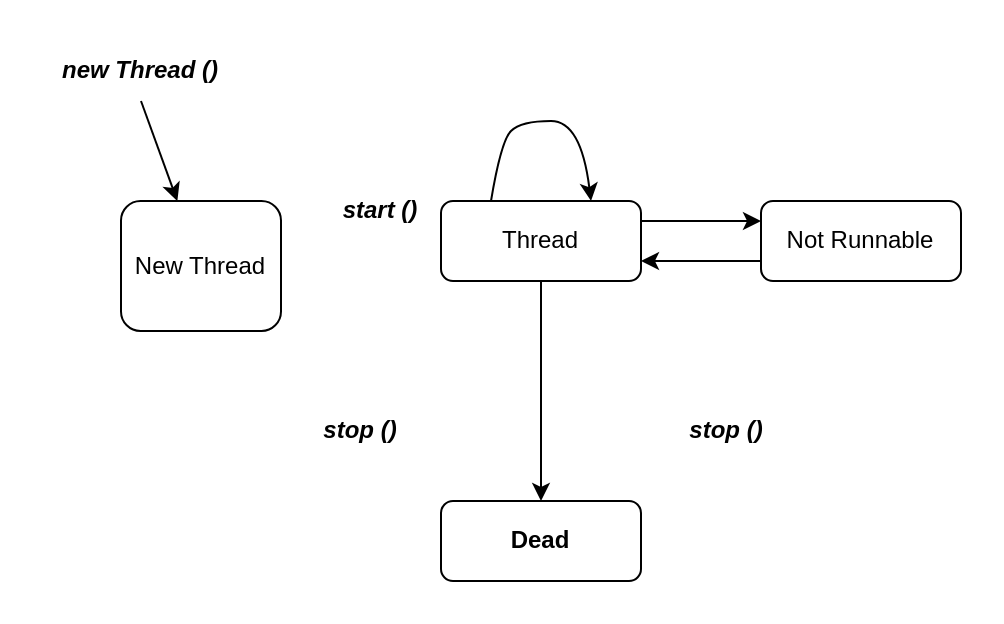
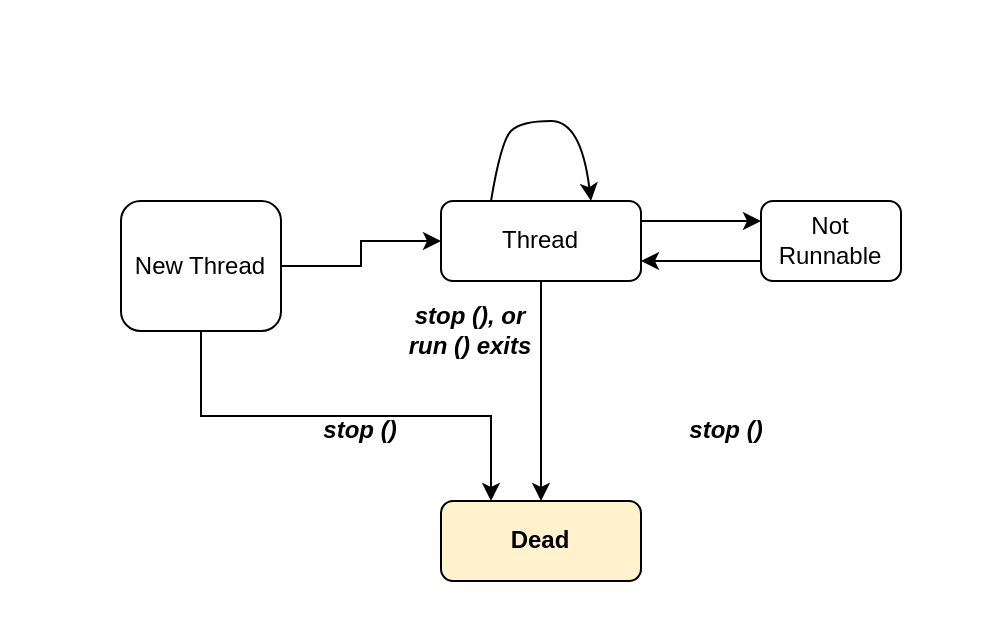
  <mxCell id="0" />
  <mxCell id="1" parent="0" />
- <mxCell id="2" value="new Thread ()" style="text;html=1;strokeColor=none;fillColor=none;align=center;verticalAlign=middle;whiteSpace=wrap;rounded=0;strokeWidth=1;fontStyle=3" vertex="1" parent="1"><mxGeometry x="20" y="20" width="100" height="30" as="geometry" /></mxCell>
- <mxCell id="3" value="" style="endArrow=classic;html=1;rounded=0;exitX=0.5;exitY=1;exitDx=0;exitDy=0;" edge="1" parent="1" source="2" target="6"><mxGeometry width="50" height="50" relative="1" as="geometry"><mxPoint x="140" y="180" as="sourcePoint" /><mxPoint x="100" y="100" as="targetPoint" /></mxGeometry></mxCell>
+ <mxCell id="4" value="" style="edgeStyle=orthogonalEdgeStyle;rounded=0;orthogonalLoop=1;jettySize=auto;html=1;" edge="1" parent="1" source="6" target="9"><mxGeometry relative="1" as="geometry" /></mxCell>
+ <mxCell id="5" style="edgeStyle=orthogonalEdgeStyle;rounded=0;orthogonalLoop=1;jettySize=auto;html=1;exitX=0.5;exitY=1;exitDx=0;exitDy=0;entryX=0.25;entryY=0;entryDx=0;entryDy=0;" edge="1" parent="1" source="6" target="13"><mxGeometry relative="1" as="geometry" /></mxCell>
  <mxCell id="6" value="New Thread" style="rounded=1;whiteSpace=wrap;html=1;strokeWidth=1;fontStyle=0" vertex="1" parent="1"><mxGeometry x="60" y="100" width="80" height="65" as="geometry" /></mxCell>
  <mxCell id="7" style="edgeStyle=orthogonalEdgeStyle;rounded=0;orthogonalLoop=1;jettySize=auto;html=1;exitX=1;exitY=0.25;exitDx=0;exitDy=0;entryX=0;entryY=0.25;entryDx=0;entryDy=0;" edge="1" parent="1" source="9" target="11"><mxGeometry relative="1" as="geometry" /></mxCell>
  <mxCell id="8" value="" style="edgeStyle=orthogonalEdgeStyle;rounded=0;orthogonalLoop=1;jettySize=auto;html=1;" edge="1" parent="1" source="9" target="13"><mxGeometry relative="1" as="geometry" /></mxCell>
  <mxCell id="9" value="Thread" style="rounded=1;whiteSpace=wrap;html=1;strokeWidth=1;" vertex="1" parent="1"><mxGeometry x="220" y="100" width="100" height="40" as="geometry" /></mxCell>
  <mxCell id="10" style="edgeStyle=orthogonalEdgeStyle;rounded=0;orthogonalLoop=1;jettySize=auto;html=1;exitX=0;exitY=0.75;exitDx=0;exitDy=0;entryX=1;entryY=0.75;entryDx=0;entryDy=0;" edge="1" parent="1" source="11" target="9"><mxGeometry relative="1" as="geometry" /></mxCell>
- <mxCell id="11" value="Not Runnable" style="rounded=1;whiteSpace=wrap;html=1;strokeWidth=1;" vertex="1" parent="1"><mxGeometry x="380" y="100" width="100" height="40" as="geometry" /></mxCell>
+ <mxCell id="11" value="Not Runnable" style="rounded=1;whiteSpace=wrap;html=1;strokeWidth=1;" vertex="1" parent="1"><mxGeometry x="380" y="100" width="70" height="40" as="geometry" /></mxCell>
  <mxCell id="12" value="" style="curved=1;endArrow=classic;html=1;rounded=0;exitX=0.25;exitY=0;exitDx=0;exitDy=0;entryX=0.75;entryY=0;entryDx=0;entryDy=0;" edge="1" parent="1" source="9" target="9"><mxGeometry width="50" height="50" relative="1" as="geometry"><mxPoint x="240" y="90" as="sourcePoint" /><mxPoint x="290" y="40" as="targetPoint" /><Array as="points"><mxPoint x="250" y="70" /><mxPoint x="260" y="60" /><mxPoint x="290" y="60" /></Array></mxGeometry></mxCell>
- <mxCell id="13" value="Dead" style="whiteSpace=wrap;html=1;rounded=1;strokeWidth=1;fontStyle=1" vertex="1" parent="1"><mxGeometry x="220" y="250" width="100" height="40" as="geometry" /></mxCell>
+ <mxCell id="13" value="Dead" style="whiteSpace=wrap;html=1;rounded=1;strokeWidth=1;fontStyle=1;fillColor=#fff2cc;" vertex="1" parent="1"><mxGeometry x="220" y="250" width="100" height="40" as="geometry" /></mxCell>
  <mxCell id="14" value="stop ()" style="text;html=1;strokeColor=none;fillColor=none;align=center;verticalAlign=middle;whiteSpace=wrap;rounded=0;strokeWidth=1;fontStyle=3" vertex="1" parent="1"><mxGeometry x="150" y="200" width="60" height="30" as="geometry" /></mxCell>
  <mxCell id="15" value="stop ()" style="text;html=1;strokeColor=none;fillColor=none;align=center;verticalAlign=middle;whiteSpace=wrap;rounded=0;strokeWidth=1;fontStyle=3" vertex="1" parent="1"><mxGeometry x="333" y="200" width="60" height="30" as="geometry" /></mxCell>
- <mxCell id="17" value="start ()" style="text;html=1;strokeColor=none;fillColor=none;align=center;verticalAlign=middle;whiteSpace=wrap;rounded=0;strokeWidth=1;fontStyle=3" vertex="1" parent="1"><mxGeometry x="160" y="90" width="60" height="30" as="geometry" /></mxCell>
+ <mxCell id="16" value="stop (), or run () exits" style="text;html=1;strokeColor=none;fillColor=none;align=center;verticalAlign=middle;whiteSpace=wrap;rounded=0;strokeWidth=1;fontStyle=3" vertex="1" parent="1"><mxGeometry x="200" y="150" width="70" height="30" as="geometry" /></mxCell>
